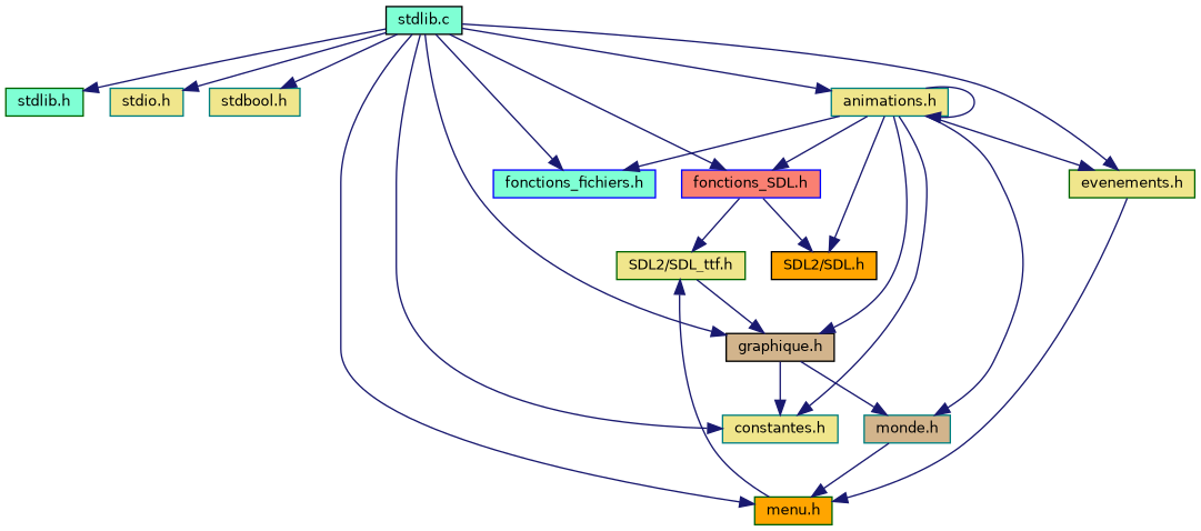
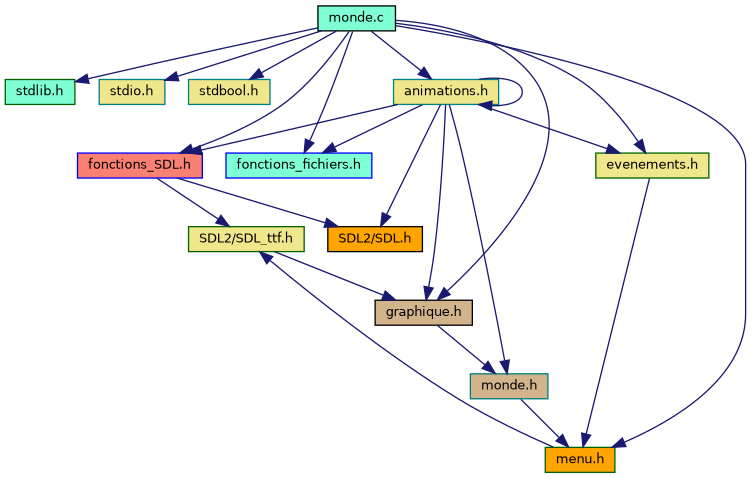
  digraph {
    node [color=teal fillcolor=khaki fontname=Helvetica fontsize=10 shape=record style=filled]
    edge [color=midnightblue fontname=Helvetica fontsize=10 labelfontname=Helvetica labelfontsize=10 style=solid]
-   n1 [color=black fillcolor=aquamarine fontcolor=black height=0.2 label="stdlib.c" width=0.4]
+   n1 [color=black fillcolor=aquamarine fontcolor=black height=0.2 label="monde.c" width=0.4]
    n2 [color=darkgreen fillcolor=aquamarine height=0.2 label="stdlib.h" width=0.4]
    n3 [height=0.2 label="stdio.h" width=0.4]
    n4 [height=0.2 label="stdbool.h" width=0.4]
    n5 [color=blue fillcolor=salmon height=0.2 label="fonctions_SDL.h" width=0.4]
    n6 [color=blue fillcolor=aquamarine height=0.2 label="fonctions_fichiers.h" width=0.4]
-   n7 [height=0.2 label="constantes.h" width=0.4]
    n8 [color=black fillcolor=tan height=0.2 label="graphique.h" width=0.4]
    n9 [color=darkgreen fillcolor=orange height=0.2 label="menu.h" width=0.4]
    n10 [height=0.2 label="animations.h" width=0.4]
    n11 [color=darkgreen height=0.2 label="evenements.h" width=0.4]
    n12 [color=black fillcolor=orange height=0.2 label="SDL2/SDL.h" width=0.4]
    n13 [color=darkgreen height=0.2 label="SDL2/SDL_ttf.h" width=0.4]
    n14 [fillcolor=tan height=0.2 label="monde.h" width=0.4]
    n1 -> n2
    n1 -> n3
    n1 -> n4
    n1 -> n5
    n1 -> n6
-   n1 -> n7
    n1 -> n8
    n1 -> n9
    n1 -> n10
    n1 -> n11
    n5 -> n12
    n5 -> n13
-   n8 -> n7
    n8 -> n14
    n9 -> n13
    n10 -> n5
    n10 -> n6
-   n10 -> n7
    n10 -> n8
    n10 -> n10
    n10 -> n11
    n10 -> n12
    n10 -> n14
    n11 -> n9
    n13 -> n8
    n14 -> n9
  }
